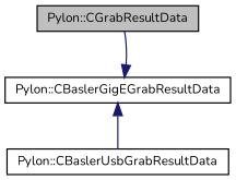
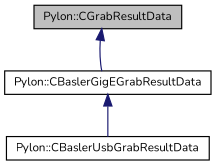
  digraph {
    fontname=Nunito
    node [color=black fillcolor=white fontname=Nunito fontsize=10 shape=record style=filled]
    edge [color=midnightblue dir=back fontname=Nunito fontsize=10 labelfontname=Helvetica labelfontsize=10 style=solid]
    n1 [fillcolor=grey75 fontcolor=black height=0.2 label="Pylon::CGrabResultData" width=0.4]
    n2 [height=0.2 label="Pylon::CBaslerGigEGrabResultData" width=0.4]
    n3 [height=0.2 label="Pylon::CBaslerUsbGrabResultData" width=0.4]
-   n2 -> n1
+   n1 -> n2
    n2 -> n3
  }
